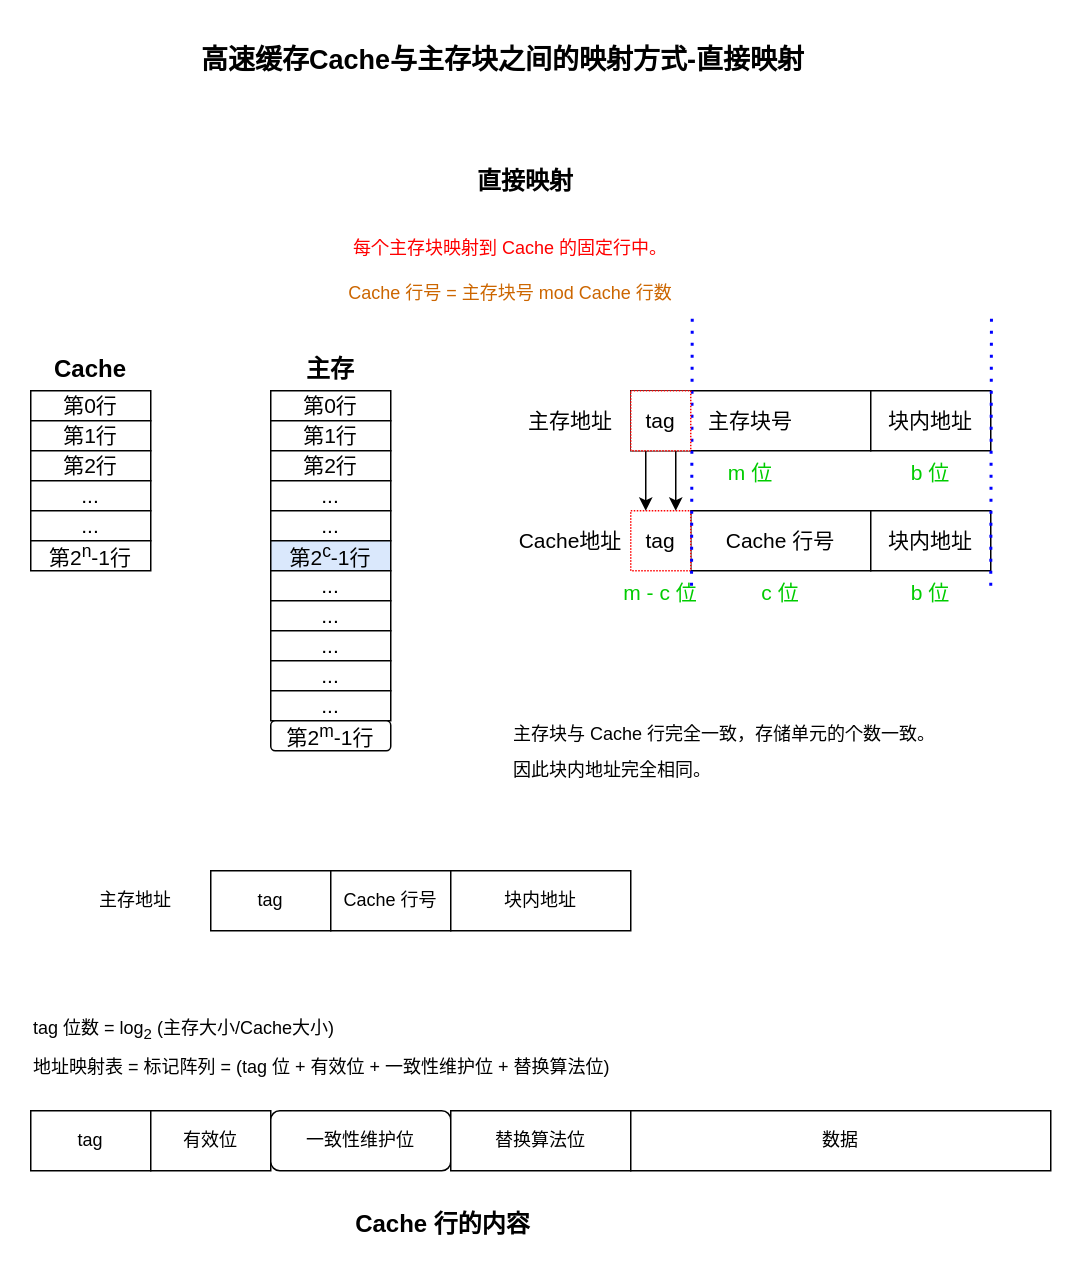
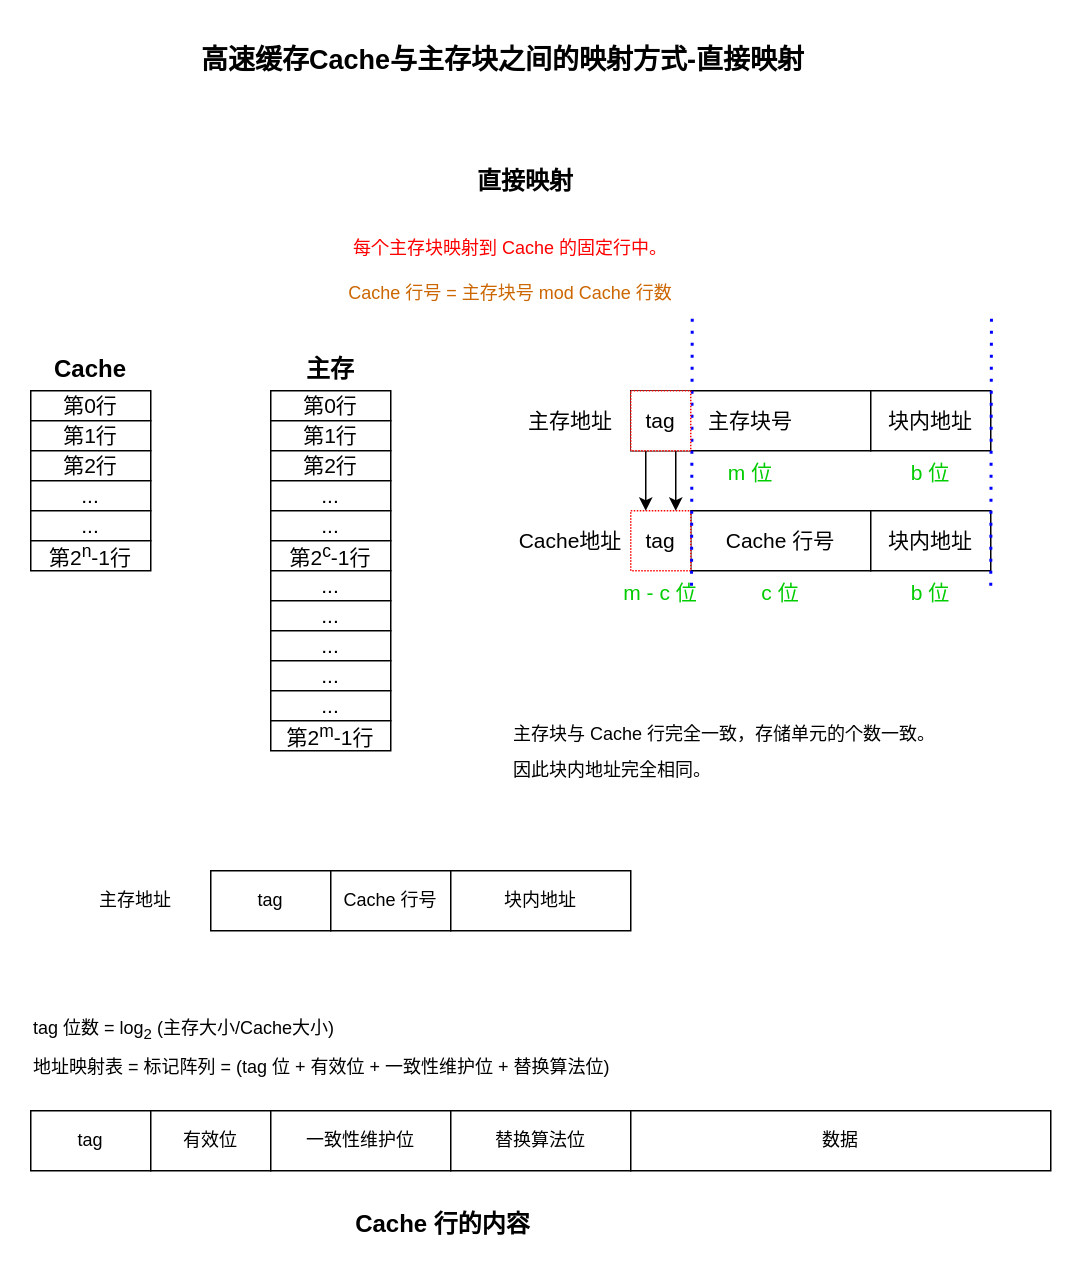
  <mxCell id="0" />
  <mxCell id="1" parent="0" />
  <mxCell id="2" value="高速缓存Cache与主存块之间的映射方式-直接映射" style="text;html=1;align=center;verticalAlign=middle;whiteSpace=wrap;rounded=0;fontSize=18;fontStyle=1" parent="1" vertex="1"><mxGeometry x="130" y="20" width="410" height="40" as="geometry" /></mxCell>
  <mxCell id="3" value="第0行" style="rounded=0;whiteSpace=wrap;html=1;fontSize=14;" parent="1" vertex="1"><mxGeometry x="20" y="260" width="80" height="20" as="geometry" /></mxCell>
  <mxCell id="4" value="Cache" style="text;html=1;align=center;verticalAlign=middle;whiteSpace=wrap;rounded=0;fontSize=16;fontStyle=1" parent="1" vertex="1"><mxGeometry x="30" y="230" width="60" height="30" as="geometry" /></mxCell>
  <mxCell id="5" value="第1行" style="rounded=0;whiteSpace=wrap;html=1;fontSize=14;" parent="1" vertex="1"><mxGeometry x="20" y="280" width="80" height="20" as="geometry" /></mxCell>
  <mxCell id="6" value="第2行" style="rounded=0;whiteSpace=wrap;html=1;fontSize=14;" parent="1" vertex="1"><mxGeometry x="20" y="300" width="80" height="20" as="geometry" /></mxCell>
  <mxCell id="7" value="..." style="rounded=0;whiteSpace=wrap;html=1;fontSize=14;" parent="1" vertex="1"><mxGeometry x="20" y="320" width="80" height="20" as="geometry" /></mxCell>
  <mxCell id="8" value="..." style="rounded=0;whiteSpace=wrap;html=1;fontSize=14;" parent="1" vertex="1"><mxGeometry x="20" y="340" width="80" height="20" as="geometry" /></mxCell>
  <mxCell id="9" value="第2&lt;sup&gt;n&lt;/sup&gt;-1行" style="rounded=0;whiteSpace=wrap;html=1;fontSize=14;" parent="1" vertex="1"><mxGeometry x="20" y="360" width="80" height="20" as="geometry" /></mxCell>
  <mxCell id="10" value="主存" style="text;html=1;align=center;verticalAlign=middle;whiteSpace=wrap;rounded=0;fontSize=16;fontStyle=1" parent="1" vertex="1"><mxGeometry x="190" y="230" width="60" height="30" as="geometry" /></mxCell>
  <mxCell id="11" value="第0行" style="rounded=0;whiteSpace=wrap;html=1;fontSize=14;" parent="1" vertex="1"><mxGeometry x="180" y="260" width="80" height="20" as="geometry" /></mxCell>
  <mxCell id="12" value="第1行" style="rounded=0;whiteSpace=wrap;html=1;fontSize=14;" parent="1" vertex="1"><mxGeometry x="180" y="280" width="80" height="20" as="geometry" /></mxCell>
  <mxCell id="13" value="第2行" style="rounded=0;whiteSpace=wrap;html=1;fontSize=14;" parent="1" vertex="1"><mxGeometry x="180" y="300" width="80" height="20" as="geometry" /></mxCell>
  <mxCell id="14" value="..." style="rounded=0;whiteSpace=wrap;html=1;fontSize=14;" parent="1" vertex="1"><mxGeometry x="180" y="320" width="80" height="20" as="geometry" /></mxCell>
  <mxCell id="15" value="..." style="rounded=0;whiteSpace=wrap;html=1;fontSize=14;" parent="1" vertex="1"><mxGeometry x="180" y="340" width="80" height="20" as="geometry" /></mxCell>
- <mxCell id="16" value="第2&lt;sup&gt;c&lt;/sup&gt;-1行" style="rounded=0;whiteSpace=wrap;html=1;fontSize=14;fillColor=#dae8fc;" parent="1" vertex="1"><mxGeometry x="180" y="360" width="80" height="20" as="geometry" /></mxCell>
+ <mxCell id="16" value="第2&lt;sup&gt;c&lt;/sup&gt;-1行" style="rounded=0;whiteSpace=wrap;html=1;fontSize=14;" parent="1" vertex="1"><mxGeometry x="180" y="360" width="80" height="20" as="geometry" /></mxCell>
  <mxCell id="17" value="..." style="rounded=0;whiteSpace=wrap;html=1;fontSize=14;" parent="1" vertex="1"><mxGeometry x="180" y="380" width="80" height="20" as="geometry" /></mxCell>
  <mxCell id="18" value="..." style="rounded=0;whiteSpace=wrap;html=1;fontSize=14;" parent="1" vertex="1"><mxGeometry x="180" y="400" width="80" height="20" as="geometry" /></mxCell>
  <mxCell id="19" value="..." style="rounded=0;whiteSpace=wrap;html=1;fontSize=14;" parent="1" vertex="1"><mxGeometry x="180" y="420" width="80" height="20" as="geometry" /></mxCell>
  <mxCell id="20" value="..." style="rounded=0;whiteSpace=wrap;html=1;fontSize=14;" parent="1" vertex="1"><mxGeometry x="180" y="440" width="80" height="20" as="geometry" /></mxCell>
  <mxCell id="21" value="..." style="rounded=0;whiteSpace=wrap;html=1;fontSize=14;" parent="1" vertex="1"><mxGeometry x="180" y="460" width="80" height="20" as="geometry" /></mxCell>
- <mxCell id="22" value="第2&lt;sup&gt;m&lt;/sup&gt;-1行" style="whiteSpace=wrap;html=1;fontSize=14;rounded=1;" parent="1" vertex="1"><mxGeometry x="180" y="480" width="80" height="20" as="geometry" /></mxCell>
+ <mxCell id="22" value="第2&lt;sup&gt;m&lt;/sup&gt;-1行" style="rounded=0;whiteSpace=wrap;html=1;fontSize=14;" parent="1" vertex="1"><mxGeometry x="180" y="480" width="80" height="20" as="geometry" /></mxCell>
  <mxCell id="23" value="主存块号" style="rounded=0;whiteSpace=wrap;html=1;fontSize=14;" parent="1" vertex="1"><mxGeometry x="420" y="260" width="160" height="40" as="geometry" /></mxCell>
  <mxCell id="24" value="块内地址" style="rounded=0;whiteSpace=wrap;html=1;fontSize=14;" parent="1" vertex="1"><mxGeometry x="580" y="260" width="80" height="40" as="geometry" /></mxCell>
  <mxCell id="25" value="&lt;span style=&quot;color: rgb(0, 0, 0); text-wrap-mode: nowrap;&quot;&gt;主存地址&lt;/span&gt;" style="text;html=1;align=center;verticalAlign=middle;whiteSpace=wrap;rounded=0;fontSize=14;" parent="1" vertex="1"><mxGeometry x="340" y="260" width="80" height="40" as="geometry" /></mxCell>
  <mxCell id="26" value="&lt;font style=&quot;font-size: 14px; color: rgb(0, 204, 0);&quot;&gt;m 位&lt;/font&gt;" style="text;html=1;align=center;verticalAlign=middle;whiteSpace=wrap;rounded=0;" parent="1" vertex="1"><mxGeometry x="470" y="300" width="60" height="30" as="geometry" /></mxCell>
  <mxCell id="27" value="&lt;font style=&quot;font-size: 14px; color: rgb(0, 204, 0);&quot;&gt;b 位&lt;/font&gt;" style="text;html=1;align=center;verticalAlign=middle;whiteSpace=wrap;rounded=0;" parent="1" vertex="1"><mxGeometry x="590" y="300" width="60" height="30" as="geometry" /></mxCell>
  <mxCell id="28" value="Cache 行号" style="rounded=0;whiteSpace=wrap;html=1;fontSize=14;" parent="1" vertex="1"><mxGeometry x="460" y="340" width="120" height="40" as="geometry" /></mxCell>
  <mxCell id="29" value="块内地址" style="rounded=0;whiteSpace=wrap;html=1;fontSize=14;" parent="1" vertex="1"><mxGeometry x="580" y="340" width="80" height="40" as="geometry" /></mxCell>
  <mxCell id="30" value="&lt;span style=&quot;color: rgb(0, 0, 0); text-wrap-mode: nowrap;&quot;&gt;Cache地址&lt;/span&gt;" style="text;html=1;align=center;verticalAlign=middle;whiteSpace=wrap;rounded=0;fontSize=14;" parent="1" vertex="1"><mxGeometry x="340" y="340" width="80" height="40" as="geometry" /></mxCell>
  <mxCell id="31" value="&lt;font style=&quot;font-size: 14px; color: rgb(0, 204, 0);&quot;&gt;c 位&lt;/font&gt;" style="text;html=1;align=center;verticalAlign=middle;whiteSpace=wrap;rounded=0;" parent="1" vertex="1"><mxGeometry x="490" y="380" width="60" height="30" as="geometry" /></mxCell>
  <mxCell id="32" value="&lt;font style=&quot;font-size: 14px; color: rgb(0, 204, 0);&quot;&gt;b 位&lt;/font&gt;" style="text;html=1;align=center;verticalAlign=middle;whiteSpace=wrap;rounded=0;" parent="1" vertex="1"><mxGeometry x="590" y="380" width="60" height="30" as="geometry" /></mxCell>
  <mxCell id="33" value="&lt;div style=&quot;line-height: 200%;&quot;&gt;&lt;font style=&quot;color: rgb(0, 0, 0);&quot;&gt;主存块与 Cache 行完全一致，存储单元的个数一致。&lt;/font&gt;&lt;div&gt;&lt;font style=&quot;color: rgb(0, 0, 0);&quot;&gt;因此块内地址完全相同。&lt;/font&gt;&lt;/div&gt;&lt;/div&gt;" style="text;html=1;align=left;verticalAlign=middle;whiteSpace=wrap;rounded=0;" parent="1" vertex="1"><mxGeometry x="340" y="460" width="290" height="80" as="geometry" /></mxCell>
  <mxCell id="34" value="直接映射" style="text;html=1;align=center;verticalAlign=middle;whiteSpace=wrap;rounded=0;fontSize=16;fontStyle=1" parent="1" vertex="1"><mxGeometry x="290" y="100" width="120" height="40" as="geometry" /></mxCell>
  <mxCell id="35" value="&lt;font style=&quot;color: rgb(204, 102, 0);&quot;&gt;Cache 行号 = 主存块号 mod Cache 行数&lt;/font&gt;" style="text;html=1;align=center;verticalAlign=middle;whiteSpace=wrap;rounded=0;" parent="1" vertex="1"><mxGeometry x="220" y="180" width="240" height="30" as="geometry" /></mxCell>
  <mxCell id="36" value="&lt;p data-pm-slice=&quot;1 1 [&amp;quot;bulletList&amp;quot;,null,&amp;quot;listItem&amp;quot;,null]&quot; data-prosemirror-node-block=&quot;true&quot; data-prosemirror-node-name=&quot;paragraph&quot; data-prosemirror-content-type=&quot;node&quot;&gt;&lt;span data-prosemirror-mark-name=&quot;strong&quot; data-prosemirror-content-type=&quot;mark&quot;&gt;&lt;font style=&quot;color: rgb(255, 0, 0);&quot;&gt;每个主存块映射到 Cache 的固定行中。&lt;/font&gt;&lt;/span&gt;&lt;/p&gt;" style="text;html=1;align=center;verticalAlign=middle;whiteSpace=wrap;rounded=0;" parent="1" vertex="1"><mxGeometry x="220" y="150" width="240" height="30" as="geometry" /></mxCell>
  <mxCell id="37" value="tag" style="rounded=0;whiteSpace=wrap;html=1;fontSize=14;strokeColor=#FF0000;dashed=1;dashPattern=1 1;" parent="1" vertex="1"><mxGeometry x="420" y="340" width="40" height="40" as="geometry" /></mxCell>
  <mxCell id="38" value="&lt;font style=&quot;font-size: 14px; color: rgb(0, 204, 0);&quot;&gt;m - c 位&lt;/font&gt;" style="text;html=1;align=center;verticalAlign=middle;whiteSpace=wrap;rounded=0;" parent="1" vertex="1"><mxGeometry x="410" y="380" width="60" height="30" as="geometry" /></mxCell>
  <mxCell id="39" value="" style="endArrow=none;dashed=1;html=1;dashPattern=1 3;strokeWidth=2;strokeColor=#0000FF;" parent="1" edge="1"><mxGeometry width="50" height="50" relative="1" as="geometry"><mxPoint x="460.52" y="390" as="sourcePoint" /><mxPoint x="461" y="210" as="targetPoint" /></mxGeometry></mxCell>
  <mxCell id="40" value="" style="endArrow=none;dashed=1;html=1;dashPattern=1 3;strokeWidth=2;strokeColor=#0000FF;" parent="1" edge="1"><mxGeometry width="50" height="50" relative="1" as="geometry"><mxPoint x="660" y="390" as="sourcePoint" /><mxPoint x="660.48" y="210" as="targetPoint" /></mxGeometry></mxCell>
  <mxCell id="41" style="edgeStyle=none;html=1;exitX=0.25;exitY=1;exitDx=0;exitDy=0;entryX=0.25;entryY=0;entryDx=0;entryDy=0;" parent="1" source="43" target="37" edge="1"><mxGeometry relative="1" as="geometry" /></mxCell>
  <mxCell id="42" style="edgeStyle=none;html=1;exitX=0.75;exitY=1;exitDx=0;exitDy=0;entryX=0.75;entryY=0;entryDx=0;entryDy=0;" parent="1" source="43" target="37" edge="1"><mxGeometry relative="1" as="geometry" /></mxCell>
  <mxCell id="43" value="tag" style="rounded=0;whiteSpace=wrap;html=1;fontSize=14;strokeColor=#FF0000;dashed=1;dashPattern=1 1;" parent="1" vertex="1"><mxGeometry x="420" y="260" width="40" height="40" as="geometry" /></mxCell>
  <mxCell id="44" value="&lt;font style=&quot;color: rgb(0, 0, 0);&quot;&gt;tag 位数 = log&lt;sub style=&quot;line-height: 200%;&quot;&gt;2&lt;/sub&gt; (主存大小/Cache大小)&lt;/font&gt;&lt;div style=&quot;line-height: 200%;&quot;&gt;&lt;font style=&quot;color: rgb(0, 0, 0);&quot;&gt;地址映射表 = 标记阵列 = (tag 位 + 有效位 + 一致性维护位 + 替换算法位)&lt;/font&gt;&lt;/div&gt;" style="text;html=1;align=left;verticalAlign=middle;whiteSpace=wrap;rounded=0;" parent="1" vertex="1"><mxGeometry x="20" y="660" width="480" height="80" as="geometry" /></mxCell>
  <mxCell id="45" value="&lt;b&gt;&lt;font style=&quot;font-size: 16px;&quot;&gt;Cache 行的内容&lt;/font&gt;&lt;/b&gt;" style="text;html=1;align=center;verticalAlign=middle;whiteSpace=wrap;rounded=0;" parent="1" vertex="1"><mxGeometry x="220" y="800" width="150" height="30" as="geometry" /></mxCell>
  <mxCell id="46" value="" style="group" parent="1" vertex="1" connectable="0"><mxGeometry x="20" y="740" width="680" height="40" as="geometry" /></mxCell>
  <mxCell id="47" value="tag" style="rounded=0;whiteSpace=wrap;html=1;" parent="46" vertex="1"><mxGeometry width="80" height="40" as="geometry" /></mxCell>
  <mxCell id="48" value="有效位" style="rounded=0;whiteSpace=wrap;html=1;" parent="46" vertex="1"><mxGeometry x="80" width="80" height="40" as="geometry" /></mxCell>
- <mxCell id="49" value="一致性维护位" style="whiteSpace=wrap;html=1;rounded=1;" parent="46" vertex="1"><mxGeometry x="160" width="120" height="40" as="geometry" /></mxCell>
+ <mxCell id="49" value="一致性维护位" style="rounded=0;whiteSpace=wrap;html=1;" parent="46" vertex="1"><mxGeometry x="160" width="120" height="40" as="geometry" /></mxCell>
  <mxCell id="50" value="替换算法位" style="rounded=0;whiteSpace=wrap;html=1;" parent="46" vertex="1"><mxGeometry x="280" width="120" height="40" as="geometry" /></mxCell>
  <mxCell id="51" value="数据" style="rounded=0;whiteSpace=wrap;html=1;" parent="46" vertex="1"><mxGeometry x="400" width="280" height="40" as="geometry" /></mxCell>
  <mxCell id="52" value="tag" style="rounded=0;whiteSpace=wrap;html=1;container=0;" parent="1" vertex="1"><mxGeometry x="140" y="580" width="80" height="40" as="geometry" /></mxCell>
  <mxCell id="53" value="Cache 行号" style="rounded=0;whiteSpace=wrap;html=1;container=0;" parent="1" vertex="1"><mxGeometry x="220" y="580" width="80" height="40" as="geometry" /></mxCell>
  <mxCell id="54" value="块内地址" style="rounded=0;whiteSpace=wrap;html=1;container=0;" parent="1" vertex="1"><mxGeometry x="300" y="580" width="120" height="40" as="geometry" /></mxCell>
  <mxCell id="55" value="主存地址" style="text;html=1;align=center;verticalAlign=middle;whiteSpace=wrap;rounded=0;" parent="1" vertex="1"><mxGeometry x="60" y="585" width="60" height="30" as="geometry" /></mxCell>
